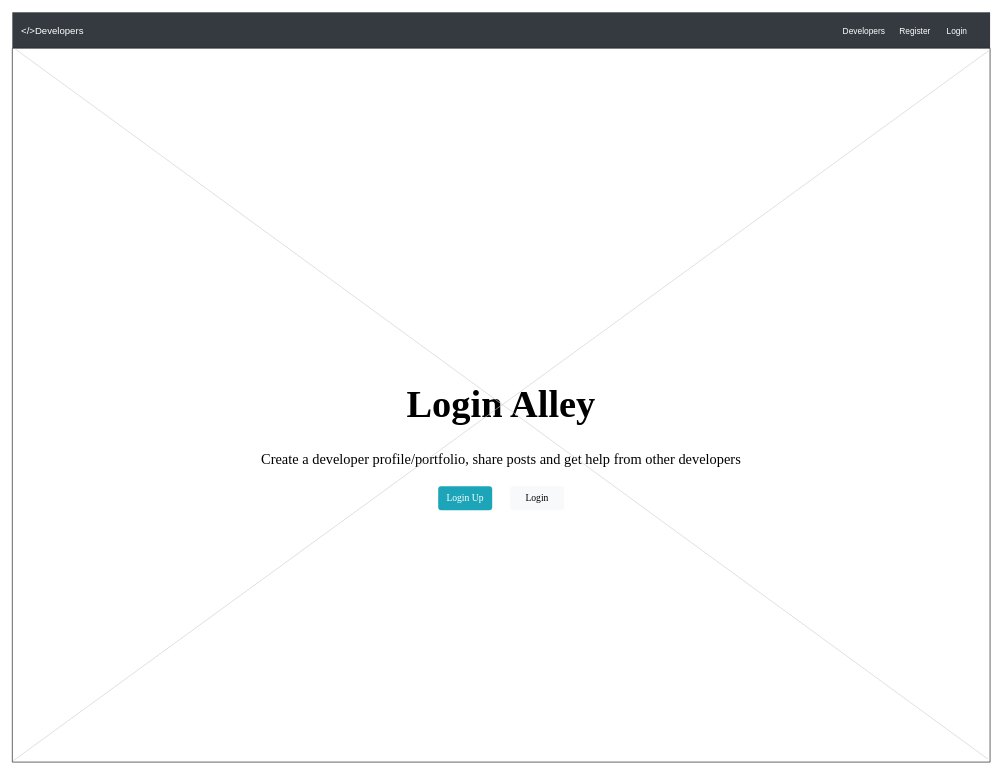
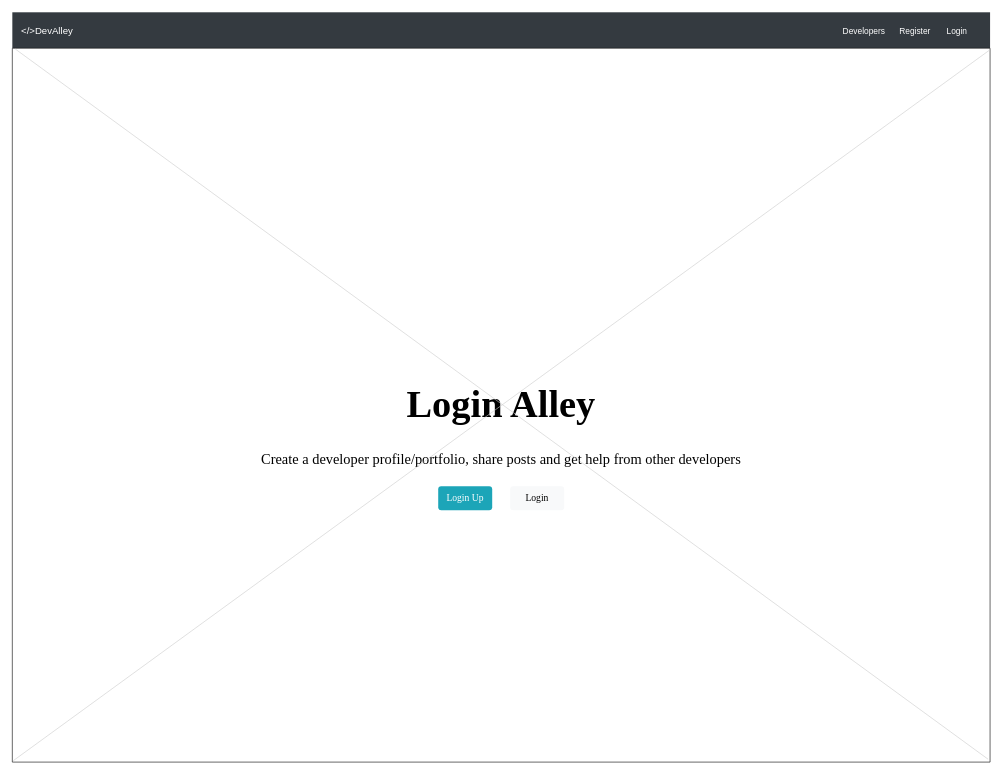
  <mxCell id="0" style=";html=1;" />
  <mxCell id="1" style=";html=1;" parent="0" />
- <mxCell id="2" value="&amp;lt;/&amp;gt;Developers" style="html=1;shadow=0;dashed=0;fillColor=#343A40;strokeColor=none;fontSize=16;fontColor=#ffffff;align=left;spacing=15;" vertex="1" parent="1"><mxGeometry x="20" y="20" width="1630" height="60" as="geometry" /></mxCell>
+ <mxCell id="2" value="&amp;lt;/&amp;gt;DevAlley" style="html=1;shadow=0;dashed=0;fillColor=#343A40;strokeColor=none;fontSize=16;fontColor=#ffffff;align=left;spacing=15;" vertex="1" parent="1"><mxGeometry x="20" y="20" width="1630" height="60" as="geometry" /></mxCell>
  <mxCell id="3" value="Login" style="fillColor=none;strokeColor=none;fontSize=14;fontColor=#ffffff;align=center;" vertex="1" parent="2"><mxGeometry width="70" height="40" relative="1" as="geometry"><mxPoint x="1540" y="10" as="offset" /></mxGeometry></mxCell>
  <mxCell id="4" value="Register" style="fillColor=none;strokeColor=none;fontSize=14;fontColor=#ffffff;align=center;" vertex="1" parent="2"><mxGeometry width="70" height="40" relative="1" as="geometry"><mxPoint x="1470" y="10" as="offset" /></mxGeometry></mxCell>
  <mxCell id="5" value="Developers" style="fillColor=none;strokeColor=none;fontSize=14;fontColor=#ffffff;align=center;" vertex="1" parent="2"><mxGeometry width="80" height="40" relative="1" as="geometry"><mxPoint x="1380" y="10" as="offset" /></mxGeometry></mxCell>
  <mxCell id="6" value="" style="verticalLabelPosition=bottom;verticalAlign=top;html=1;shape=mxgraph.basic.rect;fillColor2=none;strokeWidth=1;size=20;indent=5;fontColor=#FFFFFF;labelBackgroundColor=#666666;" vertex="1" parent="1"><mxGeometry x="20" y="80" width="1630" height="1190" as="geometry" /></mxCell>
  <mxCell id="7" value="&lt;font style=&quot;font-size: 64px&quot; face=&quot;Raleway&quot; data-font-src=&quot;https://fonts.googleapis.com/css?family=Raleway&quot;&gt;Login Alley&lt;/font&gt;" style="text;html=1;strokeColor=none;fillColor=none;align=center;verticalAlign=middle;whiteSpace=wrap;rounded=0;fontStyle=1" vertex="1" parent="1"><mxGeometry x="535" y="636.5" width="600" height="77" as="geometry" /></mxCell>
  <mxCell id="8" value="Create a developer profile/portfolio, share posts and get help from other developers" style="text;html=1;strokeColor=none;fillColor=none;align=center;verticalAlign=middle;whiteSpace=wrap;rounded=0;fontFamily=Raleway;fontSource=https%3A%2F%2Ffonts.googleapis.com%2Fcss%3Ffamily%3DRaleway;fontSize=24;" vertex="1" parent="1"><mxGeometry x="330" y="750" width="1010" height="30" as="geometry" /></mxCell>
  <mxCell id="9" value="" style="endArrow=none;html=1;rounded=0;fontFamily=Raleway;fontSource=https%3A%2F%2Ffonts.googleapis.com%2Fcss%3Ffamily%3DRaleway;fontSize=24;entryX=0.003;entryY=0.001;entryDx=0;entryDy=0;entryPerimeter=0;exitX=0.998;exitY=0.996;exitDx=0;exitDy=0;exitPerimeter=0;strokeColor=#CCCCCC;" edge="1" parent="1" source="6" target="6"><mxGeometry width="50" height="50" relative="1" as="geometry"><mxPoint x="810" y="540" as="sourcePoint" /><mxPoint x="860" y="490" as="targetPoint" /></mxGeometry></mxCell>
  <mxCell id="10" value="" style="endArrow=none;html=1;rounded=0;fontFamily=Raleway;fontSource=https%3A%2F%2Ffonts.googleapis.com%2Fcss%3Ffamily%3DRaleway;fontSize=24;strokeColor=#CCCCCC;exitX=0.001;exitY=0.998;exitDx=0;exitDy=0;exitPerimeter=0;entryX=1;entryY=0.002;entryDx=0;entryDy=0;entryPerimeter=0;" edge="1" parent="1" source="6" target="6"><mxGeometry width="50" height="50" relative="1" as="geometry"><mxPoint x="810" y="810" as="sourcePoint" /><mxPoint x="860" y="760" as="targetPoint" /></mxGeometry></mxCell>
  <mxCell id="11" value="Login Up" style="html=1;shadow=0;dashed=0;shape=mxgraph.bootstrap.rrect;rSize=5;strokeColor=none;strokeWidth=1;fillColor=#1CA5B8;fontColor=#FFFFFF;whiteSpace=wrap;align=center;verticalAlign=middle;spacingLeft=0;fontStyle=0;fontSize=16;spacing=5;fontFamily=Raleway;fontSource=https%3A%2F%2Ffonts.googleapis.com%2Fcss%3Ffamily%3DRaleway;" vertex="1" parent="1"><mxGeometry x="730" y="810" width="90" height="40" as="geometry" /></mxCell>
  <mxCell id="12" value="Login" style="html=1;shadow=0;dashed=0;shape=mxgraph.bootstrap.rrect;rSize=5;strokeColor=none;strokeWidth=1;fillColor=#F8F9FA;fontColor=#000000;whiteSpace=wrap;align=center;verticalAlign=middle;spacingLeft=0;fontStyle=0;fontSize=16;spacing=5;fontFamily=Raleway;fontSource=https%3A%2F%2Ffonts.googleapis.com%2Fcss%3Ffamily%3DRaleway;" vertex="1" parent="1"><mxGeometry x="850" y="810" width="90" height="40" as="geometry" /></mxCell>
